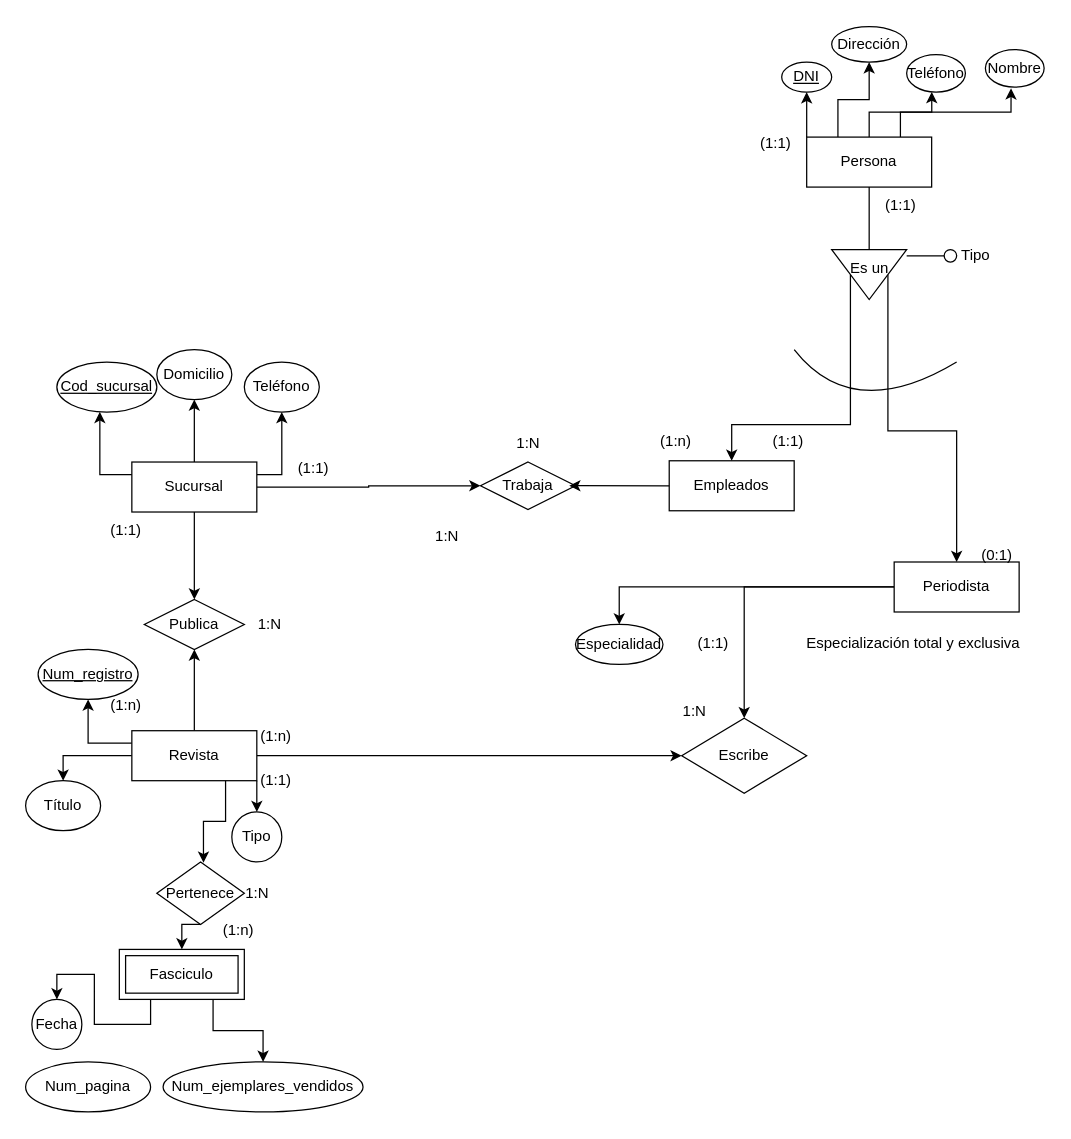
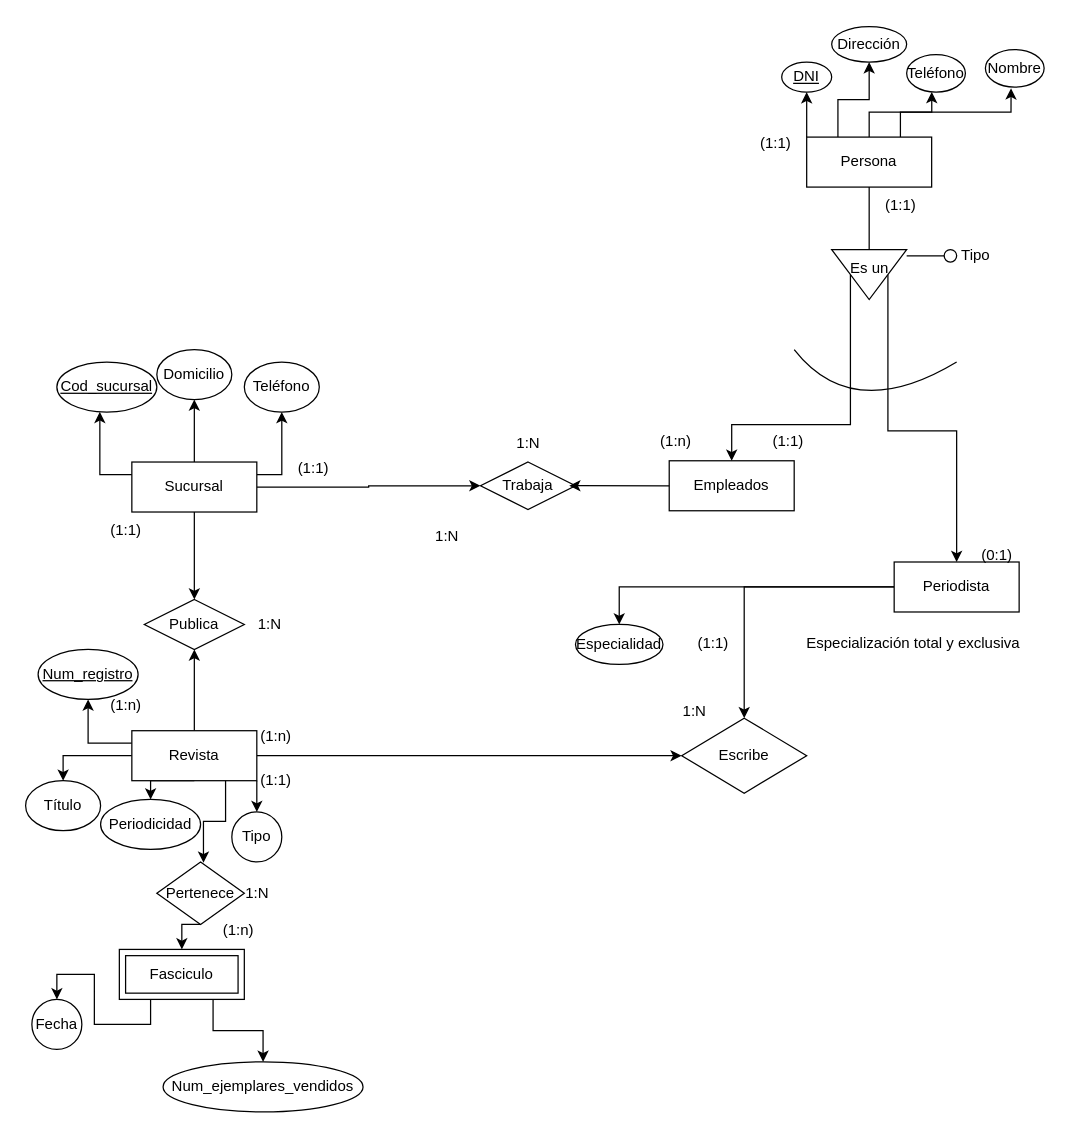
  <mxCell id="0" />
  <mxCell id="1" parent="0" />
  <mxCell id="2" style="edgeStyle=orthogonalEdgeStyle;rounded=0;orthogonalLoop=1;jettySize=auto;html=1;exitX=0.5;exitY=0;exitDx=0;exitDy=0;entryX=0.5;entryY=1;entryDx=0;entryDy=0;" edge="1" parent="1" source="6" target="7"><mxGeometry relative="1" as="geometry" /></mxCell>
  <mxCell id="3" style="edgeStyle=orthogonalEdgeStyle;rounded=0;orthogonalLoop=1;jettySize=auto;html=1;exitX=1;exitY=0.25;exitDx=0;exitDy=0;entryX=0.5;entryY=1;entryDx=0;entryDy=0;" edge="1" parent="1" source="6" target="9"><mxGeometry relative="1" as="geometry" /></mxCell>
  <mxCell id="4" style="edgeStyle=orthogonalEdgeStyle;rounded=0;orthogonalLoop=1;jettySize=auto;html=1;exitX=1;exitY=0.5;exitDx=0;exitDy=0;" edge="1" parent="1" source="6" target="11"><mxGeometry relative="1" as="geometry"><mxPoint x="285" y="388.857" as="targetPoint" /></mxGeometry></mxCell>
  <mxCell id="5" style="edgeStyle=orthogonalEdgeStyle;rounded=0;orthogonalLoop=1;jettySize=auto;html=1;exitX=0.5;exitY=1;exitDx=0;exitDy=0;" edge="1" parent="1" source="6" target="19"><mxGeometry relative="1" as="geometry"><mxPoint x="154.857" y="469" as="targetPoint" /></mxGeometry></mxCell>
  <mxCell id="6" value="Sucursal" style="whiteSpace=wrap;html=1;align=center;" vertex="1" parent="1"><mxGeometry x="105" y="369" width="100" height="40" as="geometry" /></mxCell>
  <mxCell id="7" value="Domicilio" style="ellipse;whiteSpace=wrap;html=1;align=center;" vertex="1" parent="1"><mxGeometry x="125" y="279" width="60" height="40" as="geometry" /></mxCell>
  <mxCell id="8" value="Cod_sucursal" style="ellipse;whiteSpace=wrap;html=1;align=center;fontStyle=4;" vertex="1" parent="1"><mxGeometry x="45" y="289" width="80" height="40" as="geometry" /></mxCell>
  <mxCell id="9" value="Teléfono" style="ellipse;whiteSpace=wrap;html=1;align=center;" vertex="1" parent="1"><mxGeometry x="195" y="289" width="60" height="40" as="geometry" /></mxCell>
  <mxCell id="10" style="edgeStyle=orthogonalEdgeStyle;rounded=0;orthogonalLoop=1;jettySize=auto;html=1;exitX=0;exitY=0.25;exitDx=0;exitDy=0;entryX=0.43;entryY=0.996;entryDx=0;entryDy=0;entryPerimeter=0;" edge="1" parent="1" source="6" target="8"><mxGeometry relative="1" as="geometry" /></mxCell>
  <mxCell id="11" value="Trabaja" style="shape=rhombus;perimeter=rhombusPerimeter;whiteSpace=wrap;html=1;align=center;" vertex="1" parent="1"><mxGeometry x="384" y="369" width="76" height="38" as="geometry" /></mxCell>
  <mxCell id="12" value="Empleados" style="whiteSpace=wrap;html=1;align=center;" vertex="1" parent="1"><mxGeometry x="535" y="368" width="100" height="40" as="geometry" /></mxCell>
  <mxCell id="13" value="(1:1)" style="text;html=1;align=center;verticalAlign=middle;resizable=0;points=[];autosize=1;strokeColor=none;fillColor=none;" vertex="1" parent="1"><mxGeometry x="225" y="359" width="50" height="30" as="geometry" /></mxCell>
  <mxCell id="14" value="(1:1)" style="text;html=1;align=center;verticalAlign=middle;resizable=0;points=[];autosize=1;strokeColor=none;fillColor=none;" vertex="1" parent="1"><mxGeometry x="595" y="99" width="50" height="30" as="geometry" /></mxCell>
  <mxCell id="15" value="1:N" style="text;html=1;align=center;verticalAlign=middle;resizable=0;points=[];autosize=1;strokeColor=none;fillColor=none;" vertex="1" parent="1"><mxGeometry x="337" y="414" width="40" height="30" as="geometry" /></mxCell>
  <mxCell id="16" value="Teléfono" style="ellipse;whiteSpace=wrap;html=1;align=center;" vertex="1" parent="1"><mxGeometry x="725" y="43" width="47" height="30" as="geometry" /></mxCell>
  <mxCell id="17" value="Dirección" style="ellipse;whiteSpace=wrap;html=1;align=center;" vertex="1" parent="1"><mxGeometry x="665" y="20.5" width="60" height="28.5" as="geometry" /></mxCell>
  <mxCell id="18" value="Nombre" style="ellipse;whiteSpace=wrap;html=1;align=center;" vertex="1" parent="1"><mxGeometry x="788" y="39" width="47" height="30" as="geometry" /></mxCell>
  <mxCell id="19" value="Publica" style="shape=rhombus;perimeter=rhombusPerimeter;whiteSpace=wrap;html=1;align=center;" vertex="1" parent="1"><mxGeometry x="115" y="479" width="80" height="40" as="geometry" /></mxCell>
  <mxCell id="20" value="" style="edgeStyle=orthogonalEdgeStyle;rounded=0;orthogonalLoop=1;jettySize=auto;html=1;" edge="1" parent="1" source="26" target="19"><mxGeometry relative="1" as="geometry" /></mxCell>
+ <mxCell id="21" style="edgeStyle=orthogonalEdgeStyle;rounded=0;orthogonalLoop=1;jettySize=auto;html=1;exitX=0.5;exitY=1;exitDx=0;exitDy=0;entryX=0.5;entryY=0;entryDx=0;entryDy=0;" edge="1" parent="1" source="26" target="28"><mxGeometry relative="1" as="geometry" /></mxCell>
  <mxCell id="22" style="edgeStyle=orthogonalEdgeStyle;rounded=0;orthogonalLoop=1;jettySize=auto;html=1;exitX=1;exitY=1;exitDx=0;exitDy=0;" edge="1" parent="1" source="26" target="29"><mxGeometry relative="1" as="geometry" /></mxCell>
  <mxCell id="23" style="edgeStyle=orthogonalEdgeStyle;rounded=0;orthogonalLoop=1;jettySize=auto;html=1;exitX=1;exitY=0.5;exitDx=0;exitDy=0;entryX=0;entryY=0.5;entryDx=0;entryDy=0;" edge="1" parent="1" source="26" target="41"><mxGeometry relative="1" as="geometry"><mxPoint x="295" y="604" as="targetPoint" /></mxGeometry></mxCell>
  <mxCell id="24" style="edgeStyle=orthogonalEdgeStyle;rounded=0;orthogonalLoop=1;jettySize=auto;html=1;exitX=0;exitY=0.25;exitDx=0;exitDy=0;entryX=0.5;entryY=1;entryDx=0;entryDy=0;" edge="1" parent="1" source="26" target="30"><mxGeometry relative="1" as="geometry" /></mxCell>
  <mxCell id="25" style="edgeStyle=orthogonalEdgeStyle;rounded=0;orthogonalLoop=1;jettySize=auto;html=1;exitX=0;exitY=0.5;exitDx=0;exitDy=0;entryX=0.5;entryY=0;entryDx=0;entryDy=0;" edge="1" parent="1" source="26" target="27"><mxGeometry relative="1" as="geometry" /></mxCell>
  <mxCell id="26" value="Revista" style="whiteSpace=wrap;html=1;align=center;" vertex="1" parent="1"><mxGeometry x="105" y="584" width="100" height="40" as="geometry" /></mxCell>
  <mxCell id="27" value="Título" style="ellipse;whiteSpace=wrap;html=1;align=center;" vertex="1" parent="1"><mxGeometry x="20" y="624" width="60" height="40" as="geometry" /></mxCell>
+ <mxCell id="28" value="Periodicidad" style="ellipse;whiteSpace=wrap;html=1;align=center;" vertex="1" parent="1"><mxGeometry x="80" y="639" width="80" height="40" as="geometry" /></mxCell>
  <mxCell id="29" value="Tipo" style="ellipse;whiteSpace=wrap;html=1;align=center;" vertex="1" parent="1"><mxGeometry x="185" y="649" width="40" height="40" as="geometry" /></mxCell>
  <mxCell id="30" value="Num_registro" style="ellipse;whiteSpace=wrap;html=1;align=center;fontStyle=4;" vertex="1" parent="1"><mxGeometry x="30" y="519" width="80" height="40" as="geometry" /></mxCell>
  <mxCell id="31" value="" style="edgeStyle=orthogonalEdgeStyle;rounded=0;orthogonalLoop=1;jettySize=auto;html=1;" edge="1" parent="1" source="33" target="41"><mxGeometry relative="1" as="geometry" /></mxCell>
  <mxCell id="32" style="edgeStyle=orthogonalEdgeStyle;rounded=0;orthogonalLoop=1;jettySize=auto;html=1;exitX=0;exitY=0.5;exitDx=0;exitDy=0;entryX=0.5;entryY=0;entryDx=0;entryDy=0;" edge="1" parent="1" source="33" target="34"><mxGeometry relative="1" as="geometry" /></mxCell>
  <mxCell id="33" value="Periodista" style="whiteSpace=wrap;html=1;" vertex="1" parent="1"><mxGeometry x="715" y="449" width="100" height="40" as="geometry" /></mxCell>
  <mxCell id="34" value="Especialidad" style="ellipse;whiteSpace=wrap;html=1;align=center;" vertex="1" parent="1"><mxGeometry x="460" y="499" width="70" height="32" as="geometry" /></mxCell>
  <mxCell id="35" value="(1:n)" style="text;html=1;align=center;verticalAlign=middle;resizable=0;points=[];autosize=1;strokeColor=none;fillColor=none;" vertex="1" parent="1"><mxGeometry x="75" y="549" width="50" height="30" as="geometry" /></mxCell>
  <mxCell id="36" value="(1:1)" style="text;html=1;align=center;verticalAlign=middle;resizable=0;points=[];autosize=1;strokeColor=none;fillColor=none;" vertex="1" parent="1"><mxGeometry x="75" y="409" width="50" height="30" as="geometry" /></mxCell>
  <mxCell id="37" value="1:N" style="text;html=1;align=center;verticalAlign=middle;resizable=0;points=[];autosize=1;strokeColor=none;fillColor=none;" vertex="1" parent="1"><mxGeometry x="195" y="484" width="40" height="30" as="geometry" /></mxCell>
  <mxCell id="38" style="edgeStyle=orthogonalEdgeStyle;rounded=0;orthogonalLoop=1;jettySize=auto;html=1;exitX=0.25;exitY=1;exitDx=0;exitDy=0;entryX=0;entryY=0.5;entryDx=0;entryDy=0;" edge="1" parent="1" source="40" target="42"><mxGeometry relative="1" as="geometry"><mxPoint x="469.931" y="669" as="targetPoint" /></mxGeometry></mxCell>
  <mxCell id="39" style="edgeStyle=orthogonalEdgeStyle;rounded=0;orthogonalLoop=1;jettySize=auto;html=1;exitX=0.75;exitY=1;exitDx=0;exitDy=0;entryX=0.5;entryY=0;entryDx=0;entryDy=0;" edge="1" parent="1" source="40" target="44"><mxGeometry relative="1" as="geometry" /></mxCell>
  <mxCell id="40" value="Fasciculo" style="shape=ext;margin=3;double=1;whiteSpace=wrap;html=1;align=center;" vertex="1" parent="1"><mxGeometry x="95" y="759" width="100" height="40" as="geometry" /></mxCell>
  <mxCell id="41" value="Escribe" style="shape=rhombus;perimeter=rhombusPerimeter;whiteSpace=wrap;html=1;align=center;" vertex="1" parent="1"><mxGeometry x="545" y="574" width="100" height="60" as="geometry" /></mxCell>
  <mxCell id="42" value="Fecha" style="ellipse;whiteSpace=wrap;html=1;align=center;direction=south;" vertex="1" parent="1"><mxGeometry x="25" y="799" width="40" height="40" as="geometry" /></mxCell>
- <mxCell id="43" value="Num_pagina" style="ellipse;whiteSpace=wrap;html=1;align=center;" vertex="1" parent="1"><mxGeometry x="20" y="849" width="100" height="40" as="geometry" /></mxCell>
  <mxCell id="44" value="Num_ejemplares_vendidos" style="ellipse;whiteSpace=wrap;html=1;align=center;" vertex="1" parent="1"><mxGeometry x="130" y="849" width="160" height="40" as="geometry" /></mxCell>
  <mxCell id="45" value="(1:n)" style="text;html=1;align=center;verticalAlign=middle;resizable=0;points=[];autosize=1;strokeColor=none;fillColor=none;" vertex="1" parent="1"><mxGeometry x="165" y="729" width="50" height="30" as="geometry" /></mxCell>
  <mxCell id="46" value="(1:1)" style="text;html=1;align=center;verticalAlign=middle;resizable=0;points=[];autosize=1;strokeColor=none;fillColor=none;" vertex="1" parent="1"><mxGeometry x="195" y="609" width="50" height="30" as="geometry" /></mxCell>
  <mxCell id="47" value="1:N" style="text;html=1;align=center;verticalAlign=middle;resizable=0;points=[];autosize=1;strokeColor=none;fillColor=none;" vertex="1" parent="1"><mxGeometry x="185" y="699" width="40" height="30" as="geometry" /></mxCell>
  <mxCell id="48" style="edgeStyle=orthogonalEdgeStyle;rounded=0;orthogonalLoop=1;jettySize=auto;html=1;exitX=0;exitY=0;exitDx=0;exitDy=0;entryX=0.5;entryY=1;entryDx=0;entryDy=0;" edge="1" parent="1" source="50" target="54"><mxGeometry relative="1" as="geometry" /></mxCell>
  <mxCell id="49" style="edgeStyle=orthogonalEdgeStyle;rounded=0;orthogonalLoop=1;jettySize=auto;html=1;exitX=0.25;exitY=0;exitDx=0;exitDy=0;entryX=0.5;entryY=1;entryDx=0;entryDy=0;" edge="1" parent="1" source="50" target="17"><mxGeometry relative="1" as="geometry" /></mxCell>
  <mxCell id="50" value="Persona" style="whiteSpace=wrap;html=1;align=center;" vertex="1" parent="1"><mxGeometry x="645" y="109" width="100" height="40" as="geometry" /></mxCell>
  <mxCell id="51" style="edgeStyle=orthogonalEdgeStyle;rounded=0;orthogonalLoop=1;jettySize=auto;html=1;exitX=0.5;exitY=0;exitDx=0;exitDy=0;entryX=0.5;entryY=0;entryDx=0;entryDy=0;" edge="1" parent="1" source="53" target="33"><mxGeometry relative="1" as="geometry" /></mxCell>
  <mxCell id="52" style="edgeStyle=orthogonalEdgeStyle;rounded=0;orthogonalLoop=1;jettySize=auto;html=1;exitX=0.5;exitY=1;exitDx=0;exitDy=0;entryX=0.5;entryY=0;entryDx=0;entryDy=0;" edge="1" parent="1" source="53" target="12"><mxGeometry relative="1" as="geometry"><Array as="points"><mxPoint x="680" y="339" /><mxPoint x="585" y="339" /></Array></mxGeometry></mxCell>
  <mxCell id="53" value="" style="triangle;whiteSpace=wrap;html=1;rotation=90;" vertex="1" parent="1"><mxGeometry x="675" y="189" width="40" height="60" as="geometry" /></mxCell>
  <mxCell id="54" value="DNI" style="ellipse;whiteSpace=wrap;html=1;align=center;fontStyle=4;" vertex="1" parent="1"><mxGeometry x="625" y="49" width="40" height="24" as="geometry" /></mxCell>
  <mxCell id="55" style="edgeStyle=orthogonalEdgeStyle;rounded=0;orthogonalLoop=1;jettySize=auto;html=1;exitX=0.5;exitY=0;exitDx=0;exitDy=0;entryX=0.427;entryY=0.994;entryDx=0;entryDy=0;entryPerimeter=0;" edge="1" parent="1" source="50" target="16"><mxGeometry relative="1" as="geometry" /></mxCell>
  <mxCell id="56" style="edgeStyle=orthogonalEdgeStyle;rounded=0;orthogonalLoop=1;jettySize=auto;html=1;exitX=0.75;exitY=0;exitDx=0;exitDy=0;entryX=0.437;entryY=1.032;entryDx=0;entryDy=0;entryPerimeter=0;" edge="1" parent="1" source="50" target="18"><mxGeometry relative="1" as="geometry" /></mxCell>
  <mxCell id="57" value="" style="endArrow=none;html=1;rounded=0;exitX=0.5;exitY=1;exitDx=0;exitDy=0;entryX=0;entryY=0.5;entryDx=0;entryDy=0;" edge="1" parent="1" source="50" target="53"><mxGeometry relative="1" as="geometry"><mxPoint x="695" y="149" as="sourcePoint" /><mxPoint x="696.464" y="170.464" as="targetPoint" /></mxGeometry></mxCell>
  <mxCell id="58" value="(1:1&lt;span style=&quot;color: rgba(0, 0, 0, 0); font-family: monospace; font-size: 0px; text-align: start;&quot;&gt;%3CmxGraphModel%3E%3Croot%3E%3CmxCell%20id%3D%220%22%2F%3E%3CmxCell%20id%3D%221%22%20parent%3D%220%22%2F%3E%3CmxCell%20id%3D%222%22%20value%3D%22(1%3An)%22%20style%3D%22text%3Bhtml%3D1%3Balign%3Dcenter%3BverticalAlign%3Dmiddle%3Bresizable%3D0%3Bpoints%3D%5B%5D%3Bautosize%3D1%3BstrokeColor%3Dnone%3BfillColor%3Dnone%3B%22%20vertex%3D%221%22%20parent%3D%221%22%3E%3CmxGeometry%20x%3D%22580%22%20y%3D%22100%22%20width%3D%2250%22%20height%3D%2230%22%20as%3D%22geometry%22%2F%3E%3C%2FmxCell%3E%3C%2Froot%3E%3C%2FmxGraphModel%3E&lt;/span&gt;)" style="text;html=1;align=center;verticalAlign=middle;resizable=0;points=[];autosize=1;strokeColor=none;fillColor=none;" vertex="1" parent="1"><mxGeometry x="605" y="338" width="50" height="30" as="geometry" /></mxCell>
  <mxCell id="59" value="(0:1&lt;span style=&quot;color: rgba(0, 0, 0, 0); font-family: monospace; font-size: 0px; text-align: start;&quot;&gt;%3CmxGraphModel%3E%3Croot%3E%3CmxCell%20id%3D%220%22%2F%3E%3CmxCell%20id%3D%221%22%20parent%3D%220%22%2F%3E%3CmxCell%20id%3D%222%22%20value%3D%22(1%3An)%22%20style%3D%22text%3Bhtml%3D1%3Balign%3Dcenter%3BverticalAlign%3Dmiddle%3Bresizable%3D0%3Bpoints%3D%5B%5D%3Bautosize%3D1%3BstrokeColor%3Dnone%3BfillColor%3Dnone%3B%22%20vertex%3D%221%22%20parent%3D%221%22%3E%3CmxGeometry%20x%3D%22580%22%20y%3D%22100%22%20width%3D%2250%22%20height%3D%2230%22%20as%3D%22geometry%22%2F%3E%3C%2FmxCell%3E%3C%2Froot%3E%3C%2FmxGraphModel%3E&lt;/span&gt;)" style="text;html=1;align=center;verticalAlign=middle;resizable=0;points=[];autosize=1;strokeColor=none;fillColor=none;" vertex="1" parent="1"><mxGeometry x="772" y="429" width="50" height="30" as="geometry" /></mxCell>
  <mxCell id="60" value="(1:1&lt;span style=&quot;color: rgba(0, 0, 0, 0); font-family: monospace; font-size: 0px; text-align: start;&quot;&gt;%3CmxGraphModel%3E%3Croot%3E%3CmxCell%20id%3D%220%22%2F%3E%3CmxCell%20id%3D%221%22%20parent%3D%220%22%2F%3E%3CmxCell%20id%3D%222%22%20value%3D%22(1%3An)%22%20style%3D%22text%3Bhtml%3D1%3Balign%3Dcenter%3BverticalAlign%3Dmiddle%3Bresizable%3D0%3Bpoints%3D%5B%5D%3Bautosize%3D1%3BstrokeColor%3Dnone%3BfillColor%3Dnone%3B%22%20vertex%3D%221%22%20parent%3D%221%22%3E%3CmxGeometry%20x%3D%22580%22%20y%3D%22100%22%20width%3D%2250%22%20height%3D%2230%22%20as%3D%22geometry%22%2F%3E%3C%2FmxCell%3E%3C%2Froot%3E%3C%2FmxGraphModel%3E&lt;/span&gt;)" style="text;html=1;align=center;verticalAlign=middle;resizable=0;points=[];autosize=1;strokeColor=none;fillColor=none;" vertex="1" parent="1"><mxGeometry x="695" y="149" width="50" height="30" as="geometry" /></mxCell>
  <mxCell id="61" value="" style="ellipse;whiteSpace=wrap;html=1;aspect=fixed;" vertex="1" parent="1"><mxGeometry x="755" y="199" width="10" height="10" as="geometry" /></mxCell>
  <mxCell id="62" value="" style="line;strokeWidth=1;rotatable=0;dashed=0;labelPosition=right;align=left;verticalAlign=middle;spacingTop=0;spacingLeft=6;points=[];portConstraint=eastwest;" vertex="1" parent="1"><mxGeometry x="725" y="199" width="30" height="10" as="geometry" /></mxCell>
  <mxCell id="63" value="Tipo" style="text;html=1;align=center;verticalAlign=middle;resizable=0;points=[];autosize=1;strokeColor=none;fillColor=none;" vertex="1" parent="1"><mxGeometry x="755" y="189" width="50" height="30" as="geometry" /></mxCell>
  <mxCell id="64" value="Especialización total y exclusiva" style="text;html=1;align=center;verticalAlign=middle;resizable=0;points=[];autosize=1;strokeColor=none;fillColor=none;" vertex="1" parent="1"><mxGeometry x="635" y="499" width="190" height="30" as="geometry" /></mxCell>
  <mxCell id="65" style="edgeStyle=orthogonalEdgeStyle;rounded=0;orthogonalLoop=1;jettySize=auto;html=1;exitX=0.5;exitY=1;exitDx=0;exitDy=0;entryX=0.5;entryY=0;entryDx=0;entryDy=0;" edge="1" parent="1" source="66" target="40"><mxGeometry relative="1" as="geometry" /></mxCell>
  <mxCell id="66" value="Pertenece" style="shape=rhombus;perimeter=rhombusPerimeter;whiteSpace=wrap;html=1;align=center;" vertex="1" parent="1"><mxGeometry x="125" y="689" width="70" height="50" as="geometry" /></mxCell>
  <mxCell id="67" style="edgeStyle=orthogonalEdgeStyle;rounded=0;orthogonalLoop=1;jettySize=auto;html=1;exitX=0.75;exitY=1;exitDx=0;exitDy=0;entryX=0.533;entryY=0.013;entryDx=0;entryDy=0;entryPerimeter=0;" edge="1" parent="1" source="26" target="66"><mxGeometry relative="1" as="geometry" /></mxCell>
  <mxCell id="68" value="(1:1)" style="text;html=1;align=center;verticalAlign=middle;resizable=0;points=[];autosize=1;strokeColor=none;fillColor=none;" vertex="1" parent="1"><mxGeometry x="545" y="499" width="50" height="30" as="geometry" /></mxCell>
  <mxCell id="69" value="(1:n)" style="text;html=1;align=center;verticalAlign=middle;resizable=0;points=[];autosize=1;strokeColor=none;fillColor=none;" vertex="1" parent="1"><mxGeometry x="195" y="574" width="50" height="30" as="geometry" /></mxCell>
  <mxCell id="70" value="1:N" style="text;html=1;align=center;verticalAlign=middle;resizable=0;points=[];autosize=1;strokeColor=none;fillColor=none;" vertex="1" parent="1"><mxGeometry x="535" y="554" width="40" height="30" as="geometry" /></mxCell>
  <mxCell id="71" style="edgeStyle=orthogonalEdgeStyle;rounded=0;orthogonalLoop=1;jettySize=auto;html=1;exitX=0;exitY=0.5;exitDx=0;exitDy=0;entryX=0.934;entryY=0.499;entryDx=0;entryDy=0;entryPerimeter=0;" edge="1" parent="1" source="12" target="11"><mxGeometry relative="1" as="geometry" /></mxCell>
  <mxCell id="72" value="1:N" style="text;html=1;align=center;verticalAlign=middle;resizable=0;points=[];autosize=1;strokeColor=none;fillColor=none;" vertex="1" parent="1"><mxGeometry x="402" y="339" width="40" height="30" as="geometry" /></mxCell>
  <mxCell id="73" value="(1:n&lt;span style=&quot;color: rgba(0, 0, 0, 0); font-family: monospace; font-size: 0px; text-align: start;&quot;&gt;%3CmxGraphModel%3E%3Croot%3E%3CmxCell%20id%3D%220%22%2F%3E%3CmxCell%20id%3D%221%22%20parent%3D%220%22%2F%3E%3CmxCell%20id%3D%222%22%20value%3D%22(1%3An)%22%20style%3D%22text%3Bhtml%3D1%3Balign%3Dcenter%3BverticalAlign%3Dmiddle%3Bresizable%3D0%3Bpoints%3D%5B%5D%3Bautosize%3D1%3BstrokeColor%3Dnone%3BfillColor%3Dnone%3B%22%20vertex%3D%221%22%20parent%3D%221%22%3E%3CmxGeometry%20x%3D%22580%22%20y%3D%22100%22%20width%3D%2250%22%20height%3D%2230%22%20as%3D%22geometry%22%2F%3E%3C%2FmxCell%3E%3C%2Froot%3E%3C%2FmxGraphModel%3E&lt;/span&gt;)" style="text;html=1;align=center;verticalAlign=middle;resizable=0;points=[];autosize=1;strokeColor=none;fillColor=none;" vertex="1" parent="1"><mxGeometry x="515" y="338" width="50" height="30" as="geometry" /></mxCell>
  <mxCell id="74" value="Es un" style="text;html=1;align=center;verticalAlign=middle;resizable=0;points=[];autosize=1;strokeColor=none;fillColor=none;" vertex="1" parent="1"><mxGeometry x="670" y="199" width="50" height="30" as="geometry" /></mxCell>
  <mxCell id="75" value="" style="curved=1;endArrow=none;html=1;rounded=0;" edge="1" parent="1"><mxGeometry width="50" height="50" relative="1" as="geometry"><mxPoint x="635" y="279" as="sourcePoint" /><mxPoint x="765" y="289" as="targetPoint" /><Array as="points"><mxPoint x="682" y="339" /></Array></mxGeometry></mxCell>
